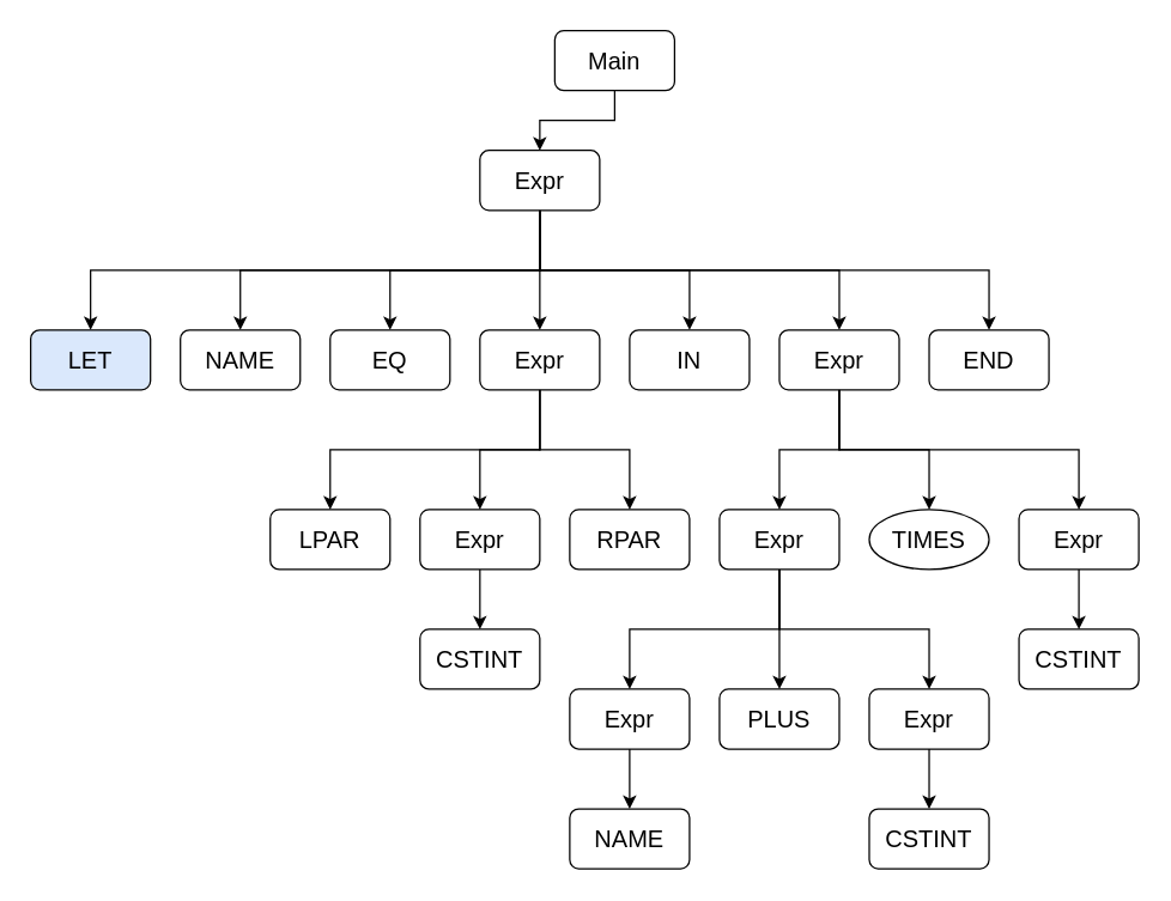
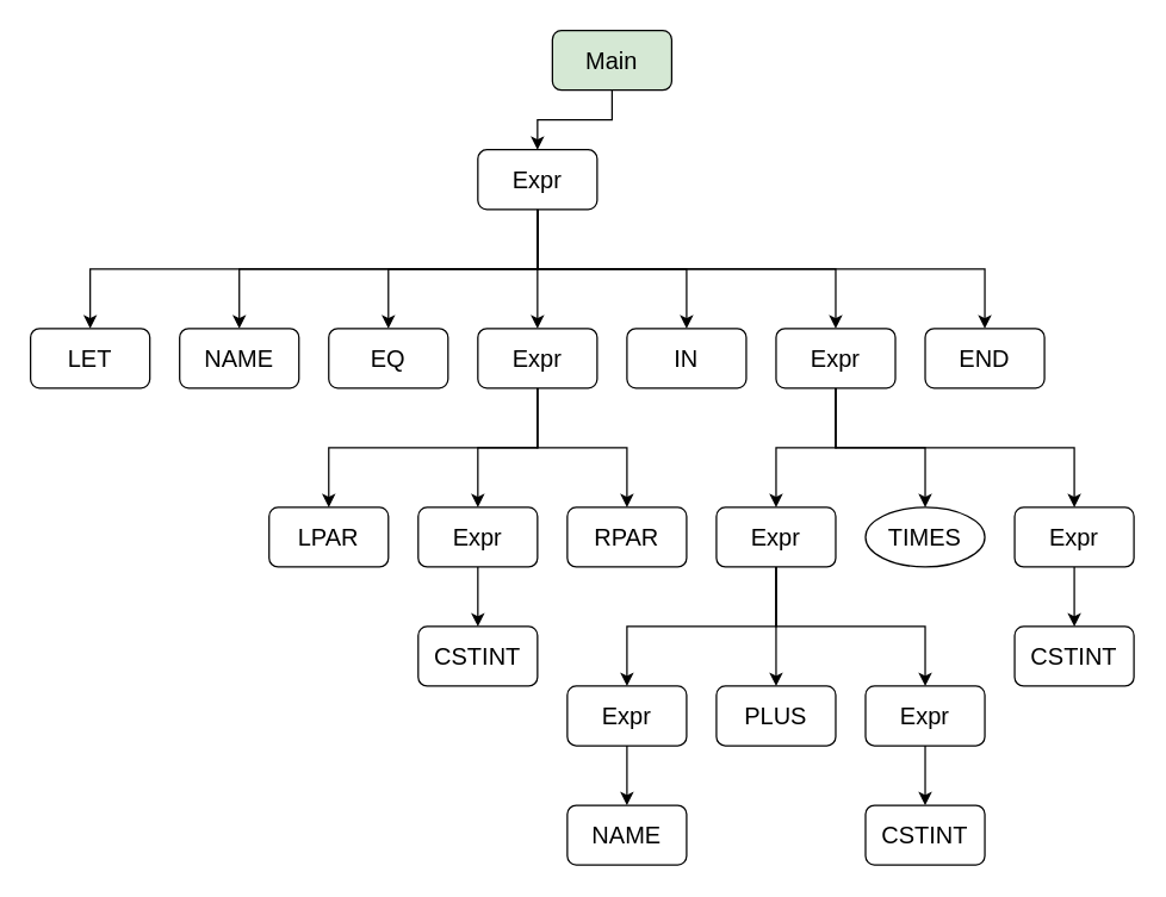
  <mxCell id="0" />
  <mxCell id="1" parent="0" />
  <mxCell id="2" style="edgeStyle=orthogonalEdgeStyle;rounded=0;orthogonalLoop=1;jettySize=auto;html=1;exitX=0.5;exitY=1;exitDx=0;exitDy=0;entryX=0.5;entryY=0;entryDx=0;entryDy=0;" edge="1" parent="1" source="3" target="11"><mxGeometry relative="1" as="geometry" /></mxCell>
- <mxCell id="3" value="&lt;font style=&quot;font-size: 16px;&quot;&gt;Main&lt;/font&gt;" style="rounded=1;whiteSpace=wrap;html=1;" vertex="1" parent="1"><mxGeometry x="370" y="20" width="80" height="40" as="geometry" /></mxCell>
+ <mxCell id="3" value="&lt;font style=&quot;font-size: 16px;&quot;&gt;Main&lt;/font&gt;" style="rounded=1;whiteSpace=wrap;html=1;fillColor=#d5e8d4;" vertex="1" parent="1"><mxGeometry x="370" y="20" width="80" height="40" as="geometry" /></mxCell>
  <mxCell id="4" style="edgeStyle=orthogonalEdgeStyle;rounded=0;orthogonalLoop=1;jettySize=auto;html=1;exitX=0.5;exitY=1;exitDx=0;exitDy=0;entryX=0.5;entryY=0;entryDx=0;entryDy=0;" edge="1" parent="1" source="11" target="23"><mxGeometry relative="1" as="geometry" /></mxCell>
  <mxCell id="5" style="edgeStyle=orthogonalEdgeStyle;rounded=0;orthogonalLoop=1;jettySize=auto;html=1;exitX=0.5;exitY=1;exitDx=0;exitDy=0;entryX=0.5;entryY=0;entryDx=0;entryDy=0;" edge="1" parent="1" source="11" target="22"><mxGeometry relative="1" as="geometry" /></mxCell>
  <mxCell id="6" style="edgeStyle=orthogonalEdgeStyle;rounded=0;orthogonalLoop=1;jettySize=auto;html=1;exitX=0.5;exitY=1;exitDx=0;exitDy=0;entryX=0.5;entryY=0;entryDx=0;entryDy=0;" edge="1" parent="1" source="11" target="12"><mxGeometry relative="1" as="geometry" /></mxCell>
  <mxCell id="7" style="edgeStyle=orthogonalEdgeStyle;rounded=0;orthogonalLoop=1;jettySize=auto;html=1;exitX=0.5;exitY=1;exitDx=0;exitDy=0;entryX=0.5;entryY=0;entryDx=0;entryDy=0;" edge="1" parent="1" source="11" target="16"><mxGeometry relative="1" as="geometry" /></mxCell>
  <mxCell id="8" style="edgeStyle=orthogonalEdgeStyle;rounded=0;orthogonalLoop=1;jettySize=auto;html=1;exitX=0.5;exitY=1;exitDx=0;exitDy=0;entryX=0.5;entryY=0;entryDx=0;entryDy=0;" edge="1" parent="1" source="11" target="17"><mxGeometry relative="1" as="geometry" /></mxCell>
  <mxCell id="9" style="edgeStyle=orthogonalEdgeStyle;rounded=0;orthogonalLoop=1;jettySize=auto;html=1;exitX=0.5;exitY=1;exitDx=0;exitDy=0;entryX=0.5;entryY=0;entryDx=0;entryDy=0;" edge="1" parent="1" source="11" target="18"><mxGeometry relative="1" as="geometry" /></mxCell>
  <mxCell id="10" style="edgeStyle=orthogonalEdgeStyle;rounded=0;orthogonalLoop=1;jettySize=auto;html=1;exitX=0.5;exitY=1;exitDx=0;exitDy=0;entryX=0.5;entryY=0;entryDx=0;entryDy=0;" edge="1" parent="1" source="11" target="24"><mxGeometry relative="1" as="geometry" /></mxCell>
  <mxCell id="11" value="&lt;font style=&quot;font-size: 16px;&quot;&gt;Expr&lt;/font&gt;" style="rounded=1;whiteSpace=wrap;html=1;" vertex="1" parent="1"><mxGeometry x="320" y="100" width="80" height="40" as="geometry" /></mxCell>
  <mxCell id="12" value="&lt;font style=&quot;font-size: 16px;&quot;&gt;IN&lt;/font&gt;" style="rounded=1;whiteSpace=wrap;html=1;" vertex="1" parent="1"><mxGeometry x="420" y="220" width="80" height="40" as="geometry" /></mxCell>
  <mxCell id="13" style="edgeStyle=orthogonalEdgeStyle;rounded=0;orthogonalLoop=1;jettySize=auto;html=1;exitX=0.5;exitY=1;exitDx=0;exitDy=0;entryX=0.5;entryY=0;entryDx=0;entryDy=0;" edge="1" parent="1" source="16" target="30"><mxGeometry relative="1" as="geometry" /></mxCell>
  <mxCell id="14" style="edgeStyle=orthogonalEdgeStyle;rounded=0;orthogonalLoop=1;jettySize=auto;html=1;exitX=0.5;exitY=1;exitDx=0;exitDy=0;entryX=0.5;entryY=0;entryDx=0;entryDy=0;" edge="1" parent="1" source="16" target="32"><mxGeometry relative="1" as="geometry" /></mxCell>
  <mxCell id="15" style="edgeStyle=orthogonalEdgeStyle;rounded=0;orthogonalLoop=1;jettySize=auto;html=1;exitX=0.5;exitY=1;exitDx=0;exitDy=0;entryX=0.5;entryY=0;entryDx=0;entryDy=0;" edge="1" parent="1" source="16" target="33"><mxGeometry relative="1" as="geometry" /></mxCell>
  <mxCell id="16" value="&lt;font style=&quot;font-size: 16px;&quot;&gt;Expr&lt;/font&gt;" style="rounded=1;whiteSpace=wrap;html=1;" vertex="1" parent="1"><mxGeometry x="320" y="220" width="80" height="40" as="geometry" /></mxCell>
  <mxCell id="17" value="&lt;font style=&quot;font-size: 16px;&quot;&gt;EQ&lt;/font&gt;" style="rounded=1;whiteSpace=wrap;html=1;" vertex="1" parent="1"><mxGeometry x="220" y="220" width="80" height="40" as="geometry" /></mxCell>
  <mxCell id="18" value="&lt;font style=&quot;font-size: 16px;&quot;&gt;NAME&lt;/font&gt;" style="rounded=1;whiteSpace=wrap;html=1;" vertex="1" parent="1"><mxGeometry x="120" y="220" width="80" height="40" as="geometry" /></mxCell>
  <mxCell id="19" style="edgeStyle=orthogonalEdgeStyle;rounded=0;orthogonalLoop=1;jettySize=auto;html=1;exitX=0.5;exitY=1;exitDx=0;exitDy=0;entryX=0.5;entryY=0;entryDx=0;entryDy=0;" edge="1" parent="1" source="22" target="28"><mxGeometry relative="1" as="geometry" /></mxCell>
  <mxCell id="20" style="edgeStyle=orthogonalEdgeStyle;rounded=0;orthogonalLoop=1;jettySize=auto;html=1;exitX=0.5;exitY=1;exitDx=0;exitDy=0;entryX=0.5;entryY=0;entryDx=0;entryDy=0;" edge="1" parent="1" source="22" target="29"><mxGeometry relative="1" as="geometry" /></mxCell>
  <mxCell id="21" style="edgeStyle=orthogonalEdgeStyle;rounded=0;orthogonalLoop=1;jettySize=auto;html=1;exitX=0.5;exitY=1;exitDx=0;exitDy=0;entryX=0.5;entryY=0;entryDx=0;entryDy=0;" edge="1" parent="1" source="22" target="35"><mxGeometry relative="1" as="geometry" /></mxCell>
  <mxCell id="22" value="&lt;font style=&quot;font-size: 16px;&quot;&gt;Expr&lt;/font&gt;" style="rounded=1;whiteSpace=wrap;html=1;" vertex="1" parent="1"><mxGeometry x="520" y="220" width="80" height="40" as="geometry" /></mxCell>
  <mxCell id="23" value="&lt;font style=&quot;font-size: 16px;&quot;&gt;END&lt;/font&gt;" style="rounded=1;whiteSpace=wrap;html=1;" vertex="1" parent="1"><mxGeometry x="620" y="220" width="80" height="40" as="geometry" /></mxCell>
- <mxCell id="24" value="&lt;font style=&quot;font-size: 16px;&quot;&gt;LET&lt;/font&gt;" style="rounded=1;whiteSpace=wrap;html=1;fillColor=#dae8fc;" vertex="1" parent="1"><mxGeometry x="20" y="220" width="80" height="40" as="geometry" /></mxCell>
+ <mxCell id="24" value="&lt;font style=&quot;font-size: 16px;&quot;&gt;LET&lt;/font&gt;" style="rounded=1;whiteSpace=wrap;html=1;" vertex="1" parent="1"><mxGeometry x="20" y="220" width="80" height="40" as="geometry" /></mxCell>
  <mxCell id="25" style="edgeStyle=orthogonalEdgeStyle;rounded=0;orthogonalLoop=1;jettySize=auto;html=1;exitX=0.5;exitY=1;exitDx=0;exitDy=0;entryX=0.5;entryY=0;entryDx=0;entryDy=0;" edge="1" parent="1" source="28" target="39"><mxGeometry relative="1" as="geometry" /></mxCell>
  <mxCell id="26" style="edgeStyle=orthogonalEdgeStyle;rounded=0;orthogonalLoop=1;jettySize=auto;html=1;exitX=0.5;exitY=1;exitDx=0;exitDy=0;entryX=0.5;entryY=0;entryDx=0;entryDy=0;" edge="1" parent="1" source="28" target="37"><mxGeometry relative="1" as="geometry" /></mxCell>
  <mxCell id="27" style="edgeStyle=orthogonalEdgeStyle;rounded=0;orthogonalLoop=1;jettySize=auto;html=1;exitX=0.5;exitY=1;exitDx=0;exitDy=0;entryX=0.5;entryY=0;entryDx=0;entryDy=0;" edge="1" parent="1" source="28" target="42"><mxGeometry relative="1" as="geometry" /></mxCell>
  <mxCell id="28" value="&lt;font style=&quot;font-size: 16px;&quot;&gt;Expr&lt;/font&gt;" style="rounded=1;whiteSpace=wrap;html=1;" vertex="1" parent="1"><mxGeometry x="480" y="340" width="80" height="40" as="geometry" /></mxCell>
  <mxCell id="29" value="&lt;font style=&quot;font-size: 16px;&quot;&gt;TIMES&lt;/font&gt;" style="ellipse;whiteSpace=wrap;html=1;" vertex="1" parent="1"><mxGeometry x="580" y="340" width="80" height="40" as="geometry" /></mxCell>
  <mxCell id="30" value="&lt;font style=&quot;font-size: 16px;&quot;&gt;RPAR&lt;/font&gt;" style="rounded=1;whiteSpace=wrap;html=1;" vertex="1" parent="1"><mxGeometry x="380" y="340" width="80" height="40" as="geometry" /></mxCell>
  <mxCell id="31" style="edgeStyle=orthogonalEdgeStyle;rounded=0;orthogonalLoop=1;jettySize=auto;html=1;exitX=0.5;exitY=1;exitDx=0;exitDy=0;entryX=0.5;entryY=0;entryDx=0;entryDy=0;" edge="1" parent="1" source="32" target="36"><mxGeometry relative="1" as="geometry" /></mxCell>
  <mxCell id="32" value="&lt;font style=&quot;font-size: 16px;&quot;&gt;Expr&lt;/font&gt;" style="rounded=1;whiteSpace=wrap;html=1;" vertex="1" parent="1"><mxGeometry x="280" y="340" width="80" height="40" as="geometry" /></mxCell>
  <mxCell id="33" value="&lt;font style=&quot;font-size: 16px;&quot;&gt;LPAR&lt;/font&gt;" style="rounded=1;whiteSpace=wrap;html=1;" vertex="1" parent="1"><mxGeometry x="180" y="340" width="80" height="40" as="geometry" /></mxCell>
  <mxCell id="34" style="edgeStyle=orthogonalEdgeStyle;rounded=0;orthogonalLoop=1;jettySize=auto;html=1;exitX=0.5;exitY=1;exitDx=0;exitDy=0;entryX=0.5;entryY=0;entryDx=0;entryDy=0;" edge="1" parent="1" source="35" target="40"><mxGeometry relative="1" as="geometry" /></mxCell>
  <mxCell id="35" value="&lt;font style=&quot;font-size: 16px;&quot;&gt;Expr&lt;/font&gt;" style="rounded=1;whiteSpace=wrap;html=1;" vertex="1" parent="1"><mxGeometry x="680" y="340" width="80" height="40" as="geometry" /></mxCell>
  <mxCell id="36" value="&lt;font style=&quot;font-size: 16px;&quot;&gt;CSTINT&lt;/font&gt;" style="rounded=1;whiteSpace=wrap;html=1;" vertex="1" parent="1"><mxGeometry x="280" y="420" width="80" height="40" as="geometry" /></mxCell>
  <mxCell id="37" value="&lt;font style=&quot;font-size: 16px;&quot;&gt;PLUS&lt;/font&gt;" style="rounded=1;whiteSpace=wrap;html=1;" vertex="1" parent="1"><mxGeometry x="480" y="460" width="80" height="40" as="geometry" /></mxCell>
  <mxCell id="38" style="edgeStyle=orthogonalEdgeStyle;rounded=0;orthogonalLoop=1;jettySize=auto;html=1;exitX=0.5;exitY=1;exitDx=0;exitDy=0;entryX=0.5;entryY=0;entryDx=0;entryDy=0;" edge="1" parent="1" source="39" target="44"><mxGeometry relative="1" as="geometry" /></mxCell>
  <mxCell id="39" value="&lt;font style=&quot;font-size: 16px;&quot;&gt;Expr&lt;/font&gt;" style="rounded=1;whiteSpace=wrap;html=1;" vertex="1" parent="1"><mxGeometry x="580" y="460" width="80" height="40" as="geometry" /></mxCell>
  <mxCell id="40" value="&lt;font style=&quot;font-size: 16px;&quot;&gt;CSTINT&lt;/font&gt;" style="rounded=1;whiteSpace=wrap;html=1;" vertex="1" parent="1"><mxGeometry x="680" y="420" width="80" height="40" as="geometry" /></mxCell>
  <mxCell id="41" style="edgeStyle=orthogonalEdgeStyle;rounded=0;orthogonalLoop=1;jettySize=auto;html=1;exitX=0.5;exitY=1;exitDx=0;exitDy=0;entryX=0.5;entryY=0;entryDx=0;entryDy=0;" edge="1" parent="1" source="42" target="43"><mxGeometry relative="1" as="geometry" /></mxCell>
  <mxCell id="42" value="&lt;font style=&quot;font-size: 16px;&quot;&gt;Expr&lt;/font&gt;" style="rounded=1;whiteSpace=wrap;html=1;" vertex="1" parent="1"><mxGeometry x="380" y="460" width="80" height="40" as="geometry" /></mxCell>
  <mxCell id="43" value="&lt;font style=&quot;font-size: 16px;&quot;&gt;NAME&lt;/font&gt;" style="rounded=1;whiteSpace=wrap;html=1;" vertex="1" parent="1"><mxGeometry x="380" y="540" width="80" height="40" as="geometry" /></mxCell>
  <mxCell id="44" value="&lt;font style=&quot;font-size: 16px;&quot;&gt;CSTINT&lt;/font&gt;" style="rounded=1;whiteSpace=wrap;html=1;" vertex="1" parent="1"><mxGeometry x="580" y="540" width="80" height="40" as="geometry" /></mxCell>
